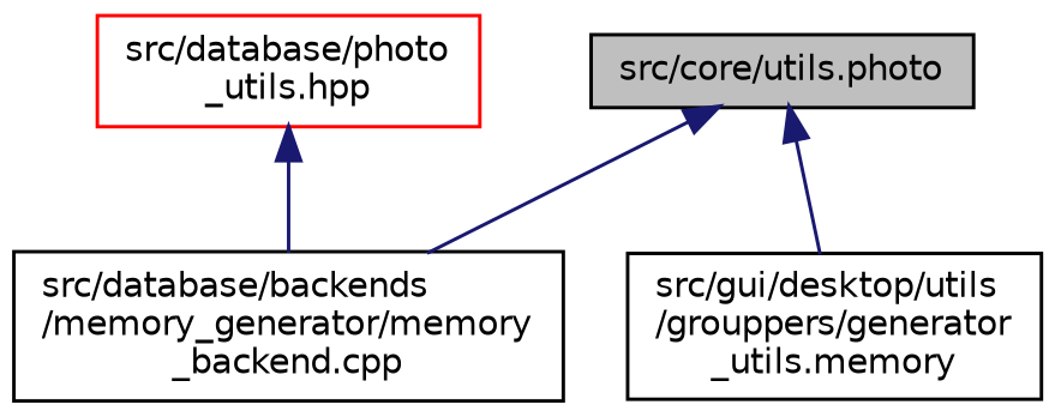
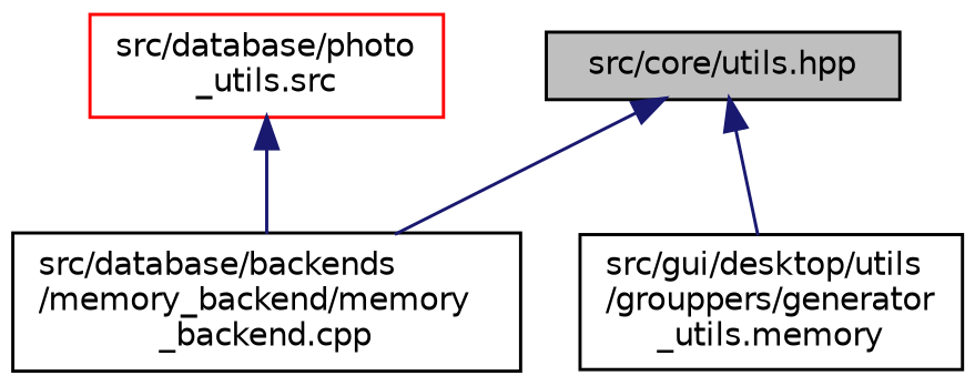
  digraph {
    node [color=black fillcolor=white fontname=Helvetica fontsize=10 shape=record style=filled]
    edge [color=midnightblue dir=back fontname=Helvetica fontsize=10 labelfontname=Helvetica labelfontsize=10 style=solid]
-   n1 [fillcolor=grey75 fontcolor=black height=0.2 label="src/core/utils.photo" width=0.4]
-   n2 [height=0.2 label="src/database/backends\l/memory_generator/memory\l_backend.cpp" width=0.4]
+   n1 [fillcolor=grey75 fontcolor=black height=0.2 label="src/core/utils.hpp" width=0.4]
+   n2 [height=0.2 label="src/database/backends\l/memory_backend/memory\l_backend.cpp" width=0.4]
    n3 [height=0.2 label="src/gui/desktop/utils\l/grouppers/generator\l_utils.memory" width=0.4]
-   n4 [color=red height=0.2 label="src/database/photo\l_utils.hpp" width=0.4]
+   n4 [color=red height=0.2 label="src/database/photo\l_utils.src" width=0.4]
    n1 -> n2
    n1 -> n3
    n4 -> n2
  }
